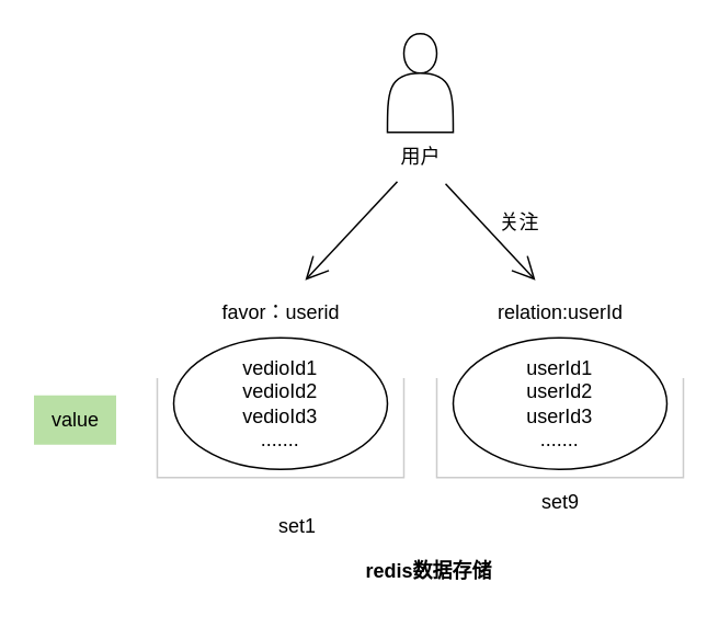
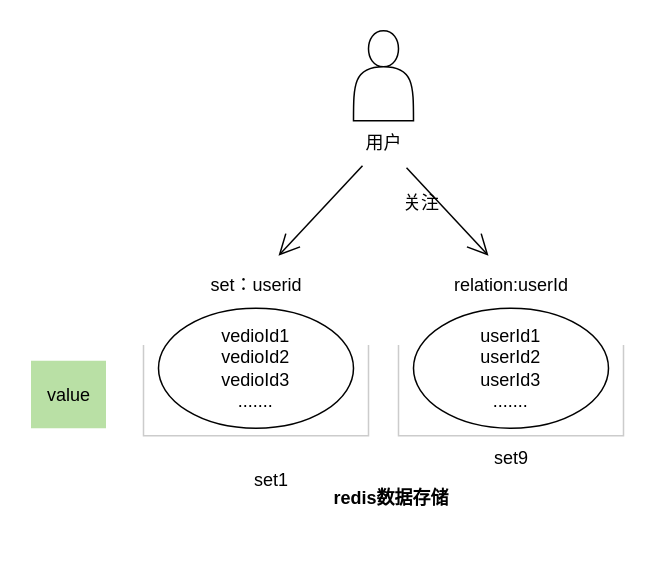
  <mxCell id="0" />
  <mxCell id="1" parent="0" />
  <mxCell id="2" value="" style="shape=actor;whiteSpace=wrap;html=1;" vertex="1" parent="1"><mxGeometry x="235" y="20" width="40" height="60" as="geometry" /></mxCell>
  <mxCell id="3" value="用户" style="text;html=1;align=center;verticalAlign=middle;resizable=0;points=[];autosize=1;strokeColor=none;fillColor=none;" vertex="1" parent="1"><mxGeometry x="230" y="80" width="50" height="30" as="geometry" /></mxCell>
  <mxCell id="4" value="" style="endArrow=open;endFill=1;endSize=12;html=1;rounded=0;" edge="1" parent="1" source="3"><mxGeometry width="160" relative="1" as="geometry"><mxPoint x="305" y="320" as="sourcePoint" /><mxPoint x="185" y="170" as="targetPoint" /></mxGeometry></mxCell>
- <mxCell id="5" value="favor：userid" style="text;html=1;align=center;verticalAlign=middle;resizable=0;points=[];autosize=1;strokeColor=none;fillColor=none;" vertex="1" parent="1"><mxGeometry x="125" y="175" width="90" height="30" as="geometry" /></mxCell>
+ <mxCell id="5" value="set：userid" style="text;html=1;align=center;verticalAlign=middle;resizable=0;points=[];autosize=1;strokeColor=none;fillColor=none;" vertex="1" parent="1"><mxGeometry x="125" y="175" width="90" height="30" as="geometry" /></mxCell>
  <mxCell id="6" value="vedioId1&lt;br&gt;vedioId2&lt;br&gt;vedioId3&lt;br&gt;......." style="ellipse;whiteSpace=wrap;html=1;" vertex="1" parent="1"><mxGeometry x="105" y="205" width="130" height="80" as="geometry" /></mxCell>
  <mxCell id="7" value="relation:userId" style="text;html=1;align=center;verticalAlign=middle;resizable=0;points=[];autosize=1;strokeColor=none;fillColor=none;" vertex="1" parent="1"><mxGeometry x="290" y="175" width="100" height="30" as="geometry" /></mxCell>
  <mxCell id="8" value="userId1&lt;br&gt;userId2&lt;br&gt;userId3&lt;br&gt;......." style="ellipse;whiteSpace=wrap;html=1;" vertex="1" parent="1"><mxGeometry x="275" y="205" width="130" height="80" as="geometry" /></mxCell>
  <mxCell id="9" value="" style="endArrow=open;endFill=1;endSize=12;html=1;rounded=0;exitX=0.807;exitY=1.044;exitDx=0;exitDy=0;exitPerimeter=0;" edge="1" parent="1" source="3"><mxGeometry width="160" relative="1" as="geometry"><mxPoint x="251" y="120" as="sourcePoint" /><mxPoint x="325" y="170" as="targetPoint" /></mxGeometry></mxCell>
- <mxCell id="10" value="value" style="text;html=1;align=center;verticalAlign=middle;resizable=0;points=[];autosize=1;strokeColor=none;fillColor=#B9E0A5;" vertex="1" parent="1"><mxGeometry x="20" y="240" width="50" height="30" as="geometry" /></mxCell>
- <mxCell id="11" value="&lt;b&gt;redis数据存储&lt;/b&gt;" style="text;html=1;align=center;verticalAlign=middle;resizable=0;points=[];autosize=1;strokeColor=none;fillColor=none;" vertex="1" parent="1"><mxGeometry x="212" y="334" width="95" height="26" as="geometry" /></mxCell>
- <mxCell id="12" value="关注" style="text;html=1;align=center;verticalAlign=middle;resizable=0;points=[];autosize=1;strokeColor=none;fillColor=none;" vertex="1" parent="1"><mxGeometry x="290" y="120" width="50" height="30" as="geometry" /></mxCell>
+ <mxCell id="10" value="value" style="text;html=1;align=center;verticalAlign=middle;resizable=0;points=[];autosize=1;strokeColor=none;fillColor=#B9E0A5;" vertex="1" parent="1"><mxGeometry x="20" y="240" width="50" height="45" as="geometry" /></mxCell>
+ <mxCell id="11" value="&lt;b&gt;redis数据存储&lt;/b&gt;" style="text;html=1;align=center;verticalAlign=middle;resizable=0;points=[];autosize=1;strokeColor=none;fillColor=none;" vertex="1" parent="1"><mxGeometry x="212" y="319" width="95" height="26" as="geometry" /></mxCell>
+ <mxCell id="12" value="关注" style="text;html=1;align=center;verticalAlign=middle;resizable=0;points=[];autosize=1;strokeColor=none;fillColor=none;" vertex="1" parent="1"><mxGeometry x="255" y="120" width="50" height="30" as="geometry" /></mxCell>
  <mxCell id="13" value="" style="shape=partialRectangle;whiteSpace=wrap;html=1;bottom=1;right=1;left=1;top=0;fillColor=none;routingCenterX=-0.5;strokeColor=#CCCCCC;" vertex="1" parent="1"><mxGeometry x="95" y="230" width="150" height="60" as="geometry" /></mxCell>
  <mxCell id="14" value="set1" style="text;html=1;align=center;verticalAlign=middle;resizable=0;points=[];autosize=1;strokeColor=none;fillColor=none;" vertex="1" parent="1"><mxGeometry x="155" y="305" width="50" height="30" as="geometry" /></mxCell>
  <mxCell id="15" value="" style="shape=partialRectangle;whiteSpace=wrap;html=1;bottom=1;right=1;left=1;top=0;fillColor=none;routingCenterX=-0.5;strokeColor=#CCCCCC;" vertex="1" parent="1"><mxGeometry x="265" y="230" width="150" height="60" as="geometry" /></mxCell>
  <mxCell id="16" value="set9" style="text;html=1;align=center;verticalAlign=middle;resizable=0;points=[];autosize=1;strokeColor=none;fillColor=none;" vertex="1" parent="1"><mxGeometry x="315" y="290" width="50" height="30" as="geometry" /></mxCell>
